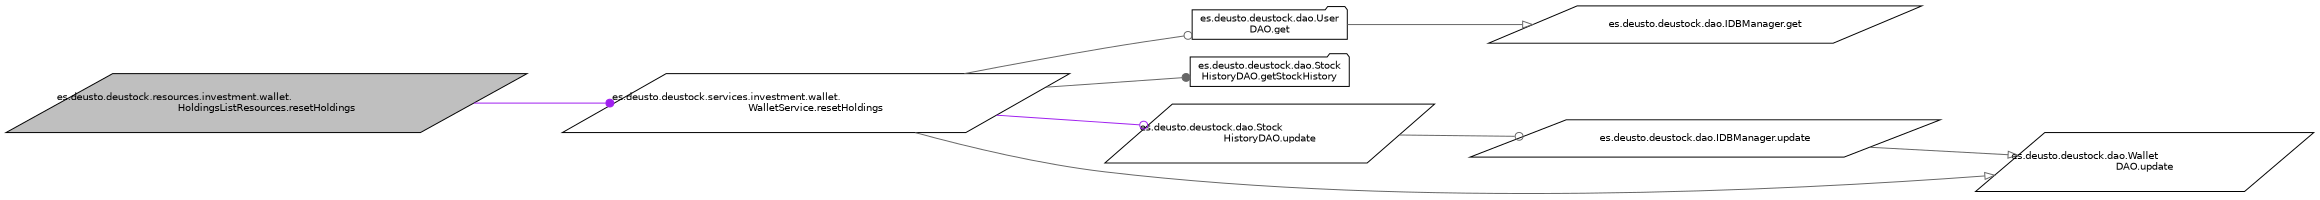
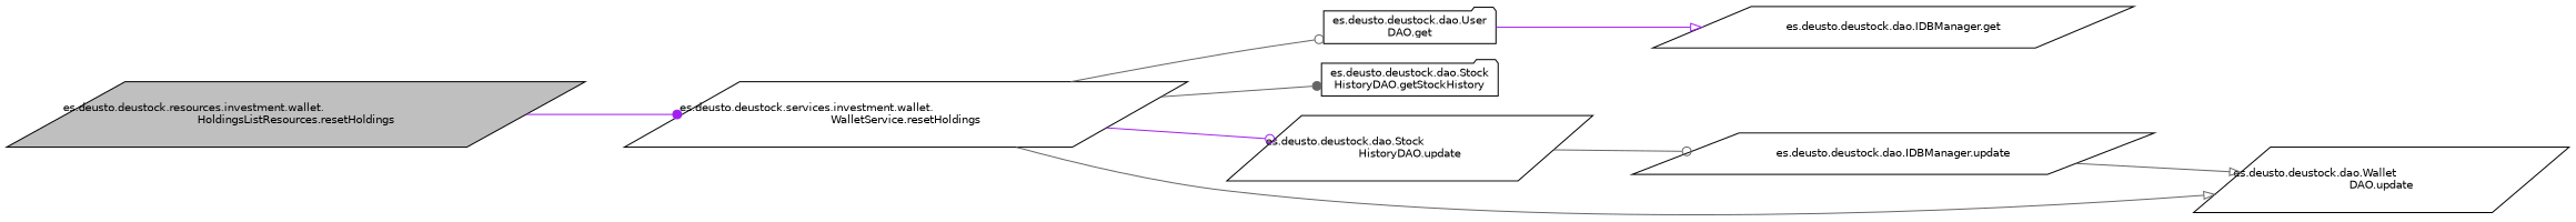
  digraph {
    rankdir=LR
    node [color=black fillcolor=white fontname=Helvetica fontsize=10 shape=parallelogram style=filled]
    edge [arrowhead=odot color=gray40 fontname=Helvetica fontsize=10 labelfontname=Helvetica labelfontsize=10 style=solid]
    n1 [fillcolor=grey75 fontcolor=black height=0.2 label="es.deusto.deustock.resources.investment.wallet.\lHoldingsListResources.resetHoldings" width=0.4]
    n2 [height=0.2 label="es.deusto.deustock.services.investment.wallet.\lWalletService.resetHoldings" width=0.4]
    n3 [height=0.2 label="es.deusto.deustock.dao.User\lDAO.get" shape=folder width=0.4]
    n4 [height=0.2 label="es.deusto.deustock.dao.Stock\lHistoryDAO.getStockHistory" shape=folder width=0.4]
    n5 [height=0.2 label="es.deusto.deustock.dao.Stock\lHistoryDAO.update" width=0.4]
    n6 [height=0.2 label="es.deusto.deustock.dao.Wallet\lDAO.update" width=0.4]
    n7 [height=0.2 label="es.deusto.deustock.dao.IDBManager.get" width=0.4]
    n8 [height=0.2 label="es.deusto.deustock.dao.IDBManager.update" width=0.4]
    n1 -> n2 [arrowhead=dot color=purple]
    n2 -> n3
    n2 -> n4 [arrowhead=dot]
    n2 -> n5 [color=purple]
    n2 -> n6 [arrowhead=onormal]
-   n3 -> n7 [arrowhead=onormal]
+   n3 -> n7 [arrowhead=onormal color=purple]
    n5 -> n8
    n8 -> n6 [arrowhead=onormal]
  }
